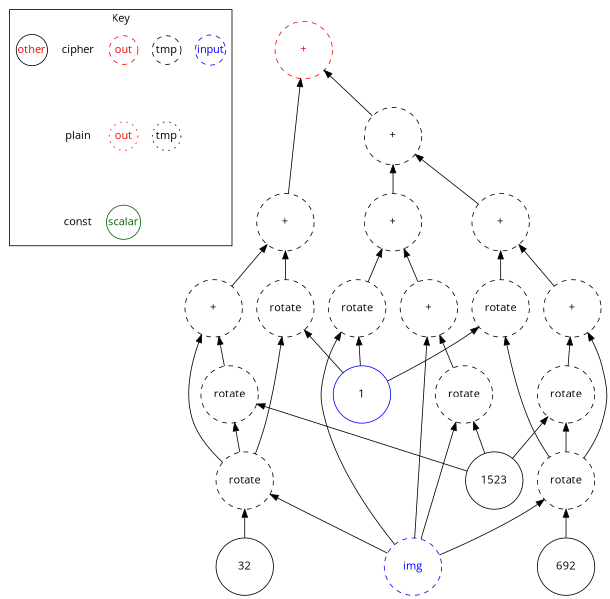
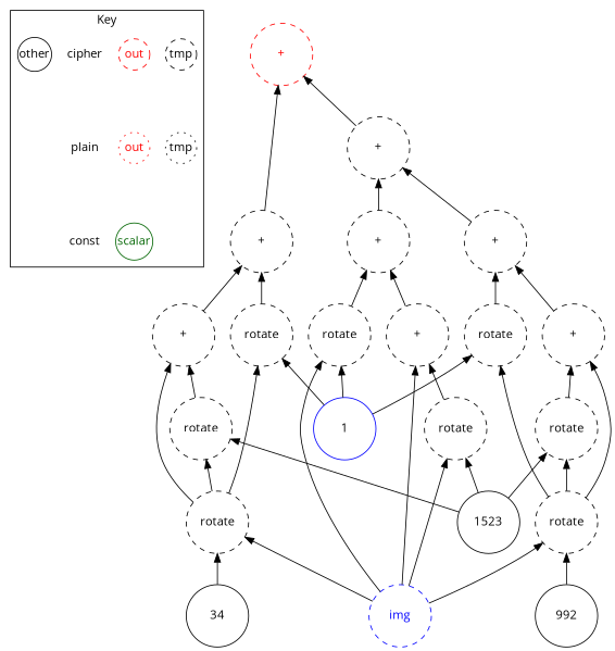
  digraph {
    fontname="Open Sans"
    node [fontname="Open Sans" margin=0 shape=circle style=dashed]
    edge [dir=back fontname="Open Sans"]
-   n1 [color=blue fontcolor=blue label=input width=0.5]
    n2 [color=black fontcolor=black label=tmp width=0.5]
    n3 [color=black fontcolor=black label=tmp style=dotted width=0.5]
    n4 [color=red fontcolor=red label=out width=0.5]
    n5 [color=red fontcolor=red label=out style=dotted width=0.5]
    cipher [shape=plain width=0.5 style=""]
    plain [shape=plain width=0.5 style=""]
-   other [color=black fontcolor=red style=solid width=0.5]
+   other [color=black fontcolor=black style=solid width=0.5]
    scalar [color=darkgreen fontcolor=darkgreen style=solid width=0.5]
    const [shape=plain width=0.5 style=""]
    n11 [color=blue label=1 style=solid width=1]
-   n12 [label=32 style=solid width=1]
+   n12 [label=34 style=solid width=1]
    n13 [color=blue fontcolor=blue label=img width=1]
    n14 [label=rotate width=1]
    n15 [label=rotate width=1]
    n16 [label=1523 style=solid width=1]
    n17 [label=rotate width=1]
    n18 [label="+" width=1]
    n19 [label="+" width=1]
    n20 [label=rotate width=1]
    n21 [label=rotate width=1]
    n22 [label="+" width=1]
    n23 [label="+" width=1]
-   n24 [label=692 style=solid width=1]
+   n24 [label=992 style=solid width=1]
    n25 [label=rotate width=1]
    n26 [label=rotate width=1]
    n27 [label=rotate width=1]
    n28 [label="+" width=1]
    n29 [label="+" width=1]
    n30 [label="+" width=1]
    n31 [color=red fontcolor=red label="+" width=1]
    subgraph cluster_1 {
      label=Key
-     n1
      n2
      n3
      n4
      n5
      cipher
      plain
      other
      scalar
      const
    }
    n2 -> n3 [dir=forward style=invis]
    n4 -> n5 [dir=forward style=invis]
    n5 -> scalar [dir=forward style=invis]
    cipher -> plain [dir=forward style=invis]
    plain -> const [dir=forward style=invis]
    n14 -> n12
    n14 -> n13
    n15 -> n11
    n15 -> n14
    n17 -> n14
    n17 -> n16
    n18 -> n14
    n18 -> n17
    n19 -> n15
    n19 -> n18
    n20 -> n11
    n20 -> n13
    n21 -> n13
    n21 -> n16
    n22 -> n13
    n22 -> n21
    n23 -> n20
    n23 -> n22
    n25 -> n13
    n25 -> n24
    n26 -> n11
    n26 -> n25
    n27 -> n16
    n27 -> n25
    n28 -> n25
    n28 -> n27
    n29 -> n26
    n29 -> n28
    n30 -> n23
    n30 -> n29
    n31 -> n19
    n31 -> n30
  }
